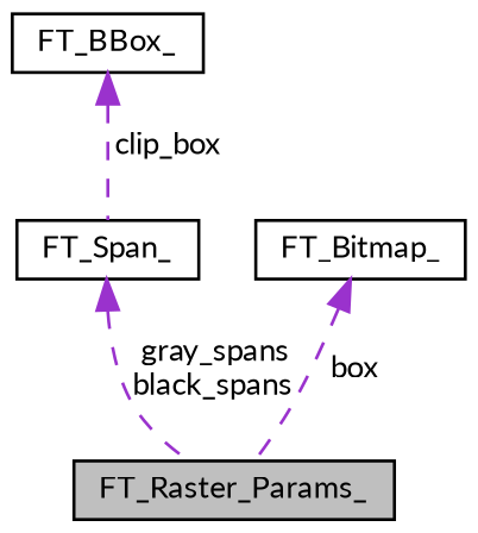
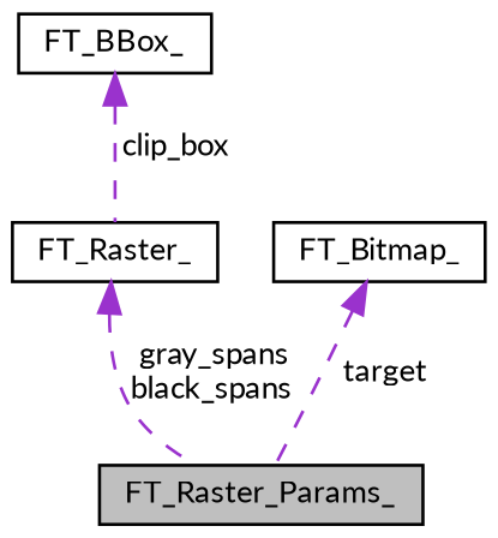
  digraph {
    fontname=Lato
    node [color=black fillcolor=white fontname=Lato fontsize=10 shape=record style=filled]
    edge [color=darkorchid3 dir=back fontname=Lato fontsize=10 labelfontname=Helvetica labelfontsize=10 style=dashed]
    n1 [fillcolor=grey75 fontcolor=black height=0.2 label=FT_Raster_Params_ width=0.4]
-   n2 [height=0.2 label=FT_Span_ width=0.4]
+   n2 [height=0.2 label=FT_Raster_ width=0.4]
    n3 [height=0.2 label=FT_Bitmap_ width=0.4]
    n4 [height=0.2 label=FT_BBox_ width=0.4]
    n2 -> n1 [label=" gray_spans\nblack_spans"]
-   n3 -> n1 [label=" box"]
+   n3 -> n1 [label=" target"]
    n4 -> n2 [label=" clip_box"]
  }
